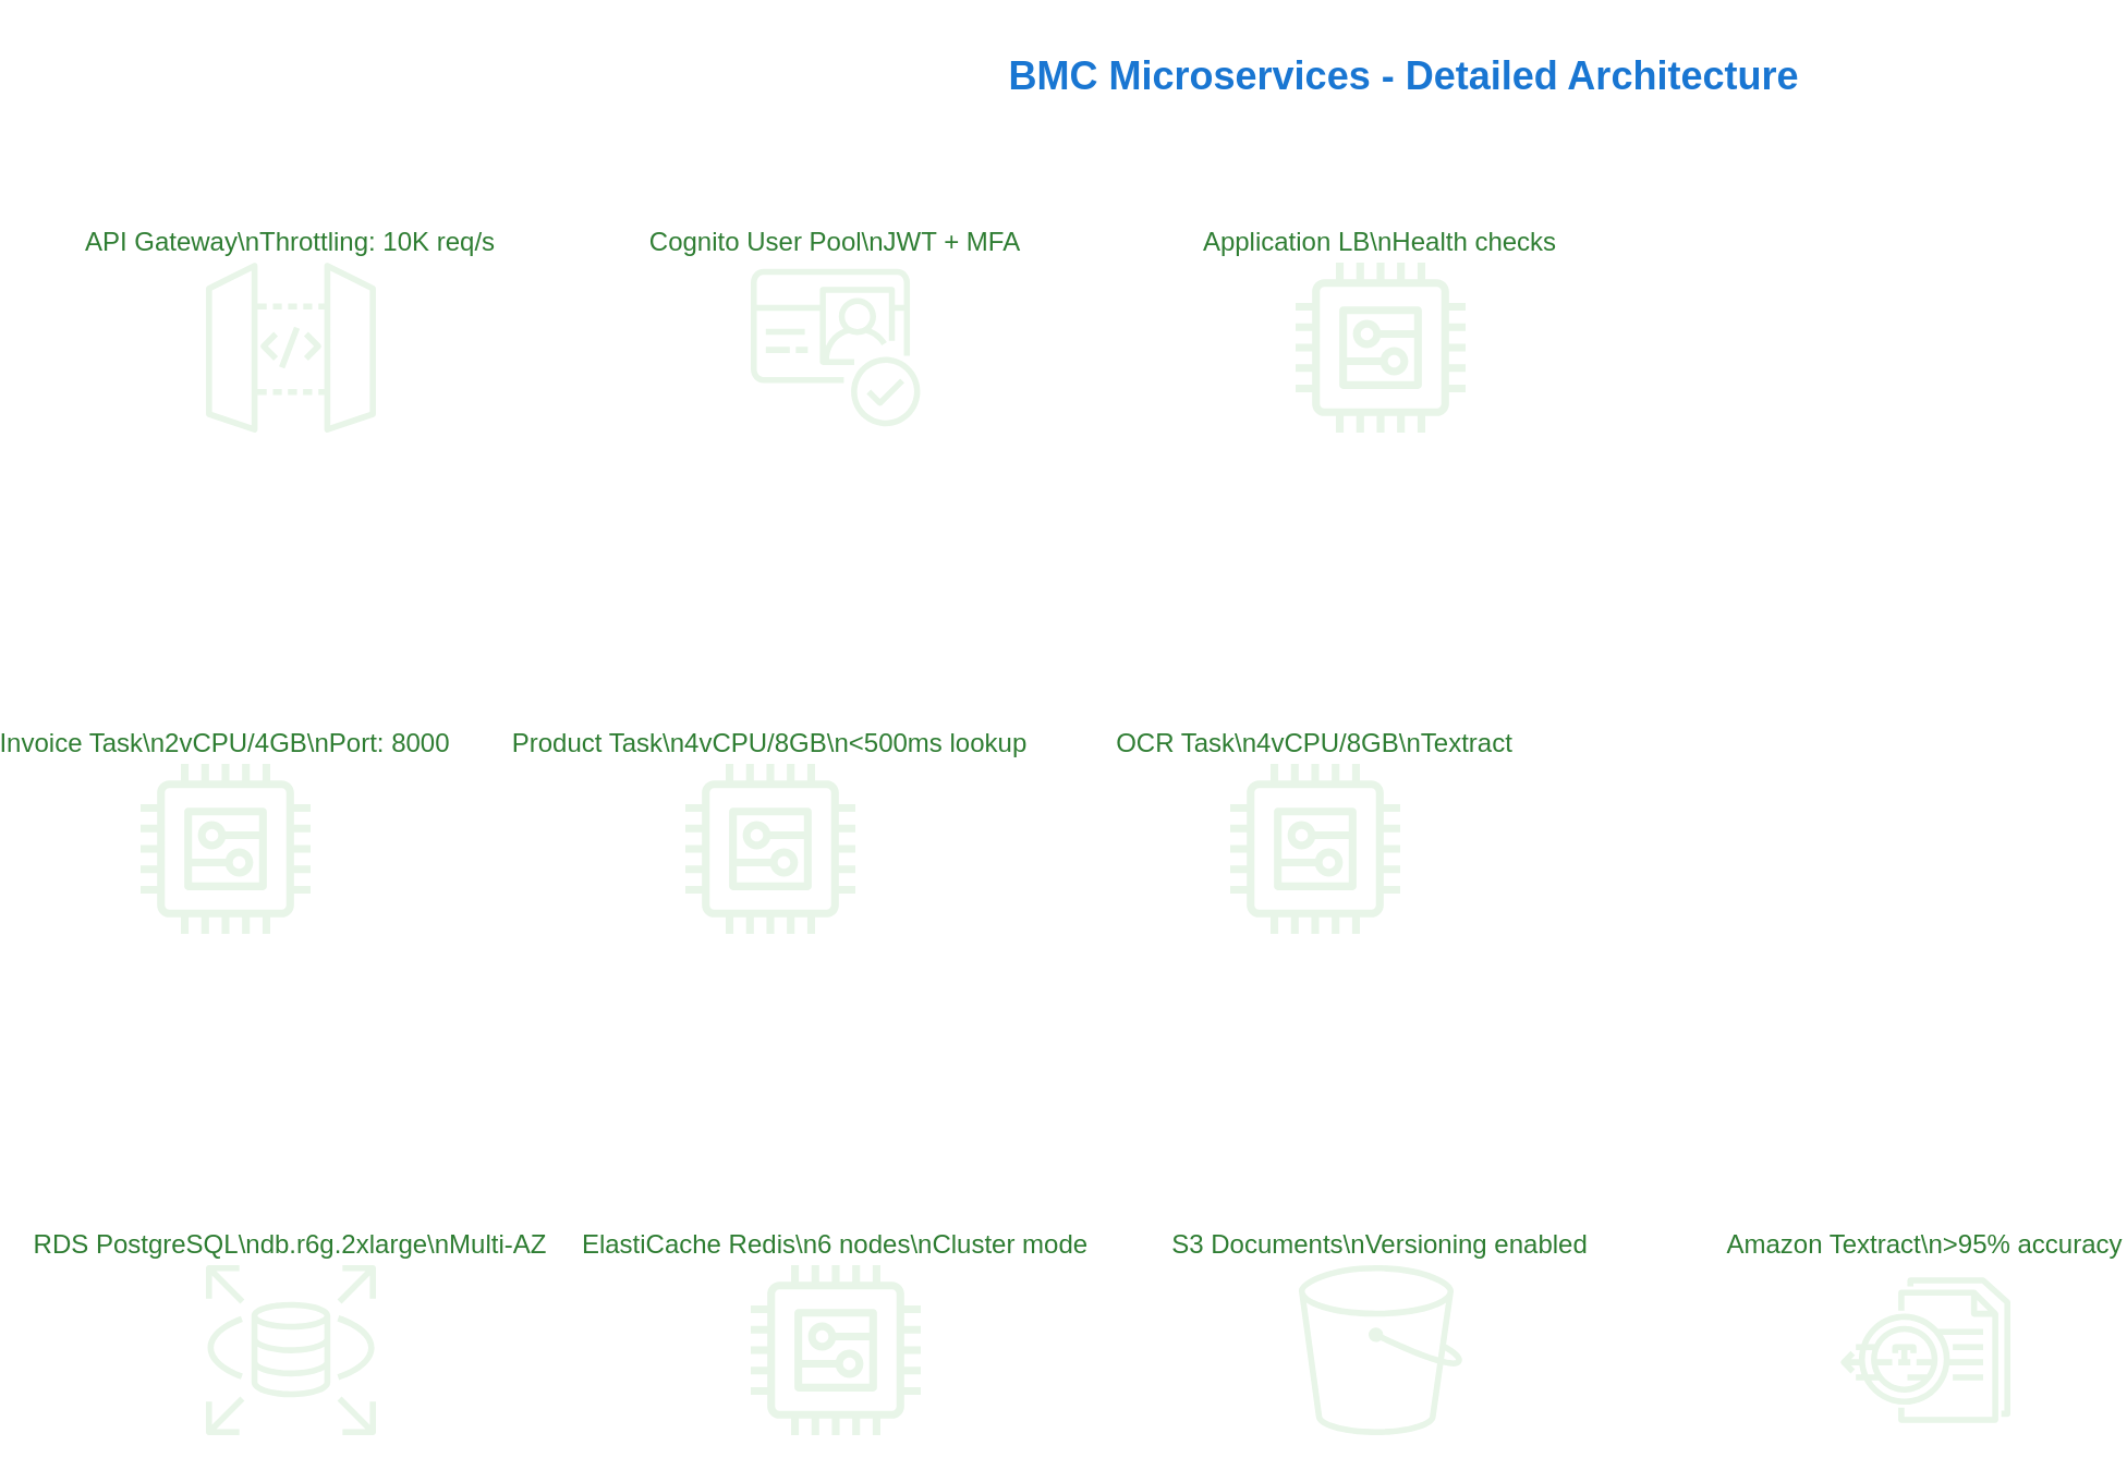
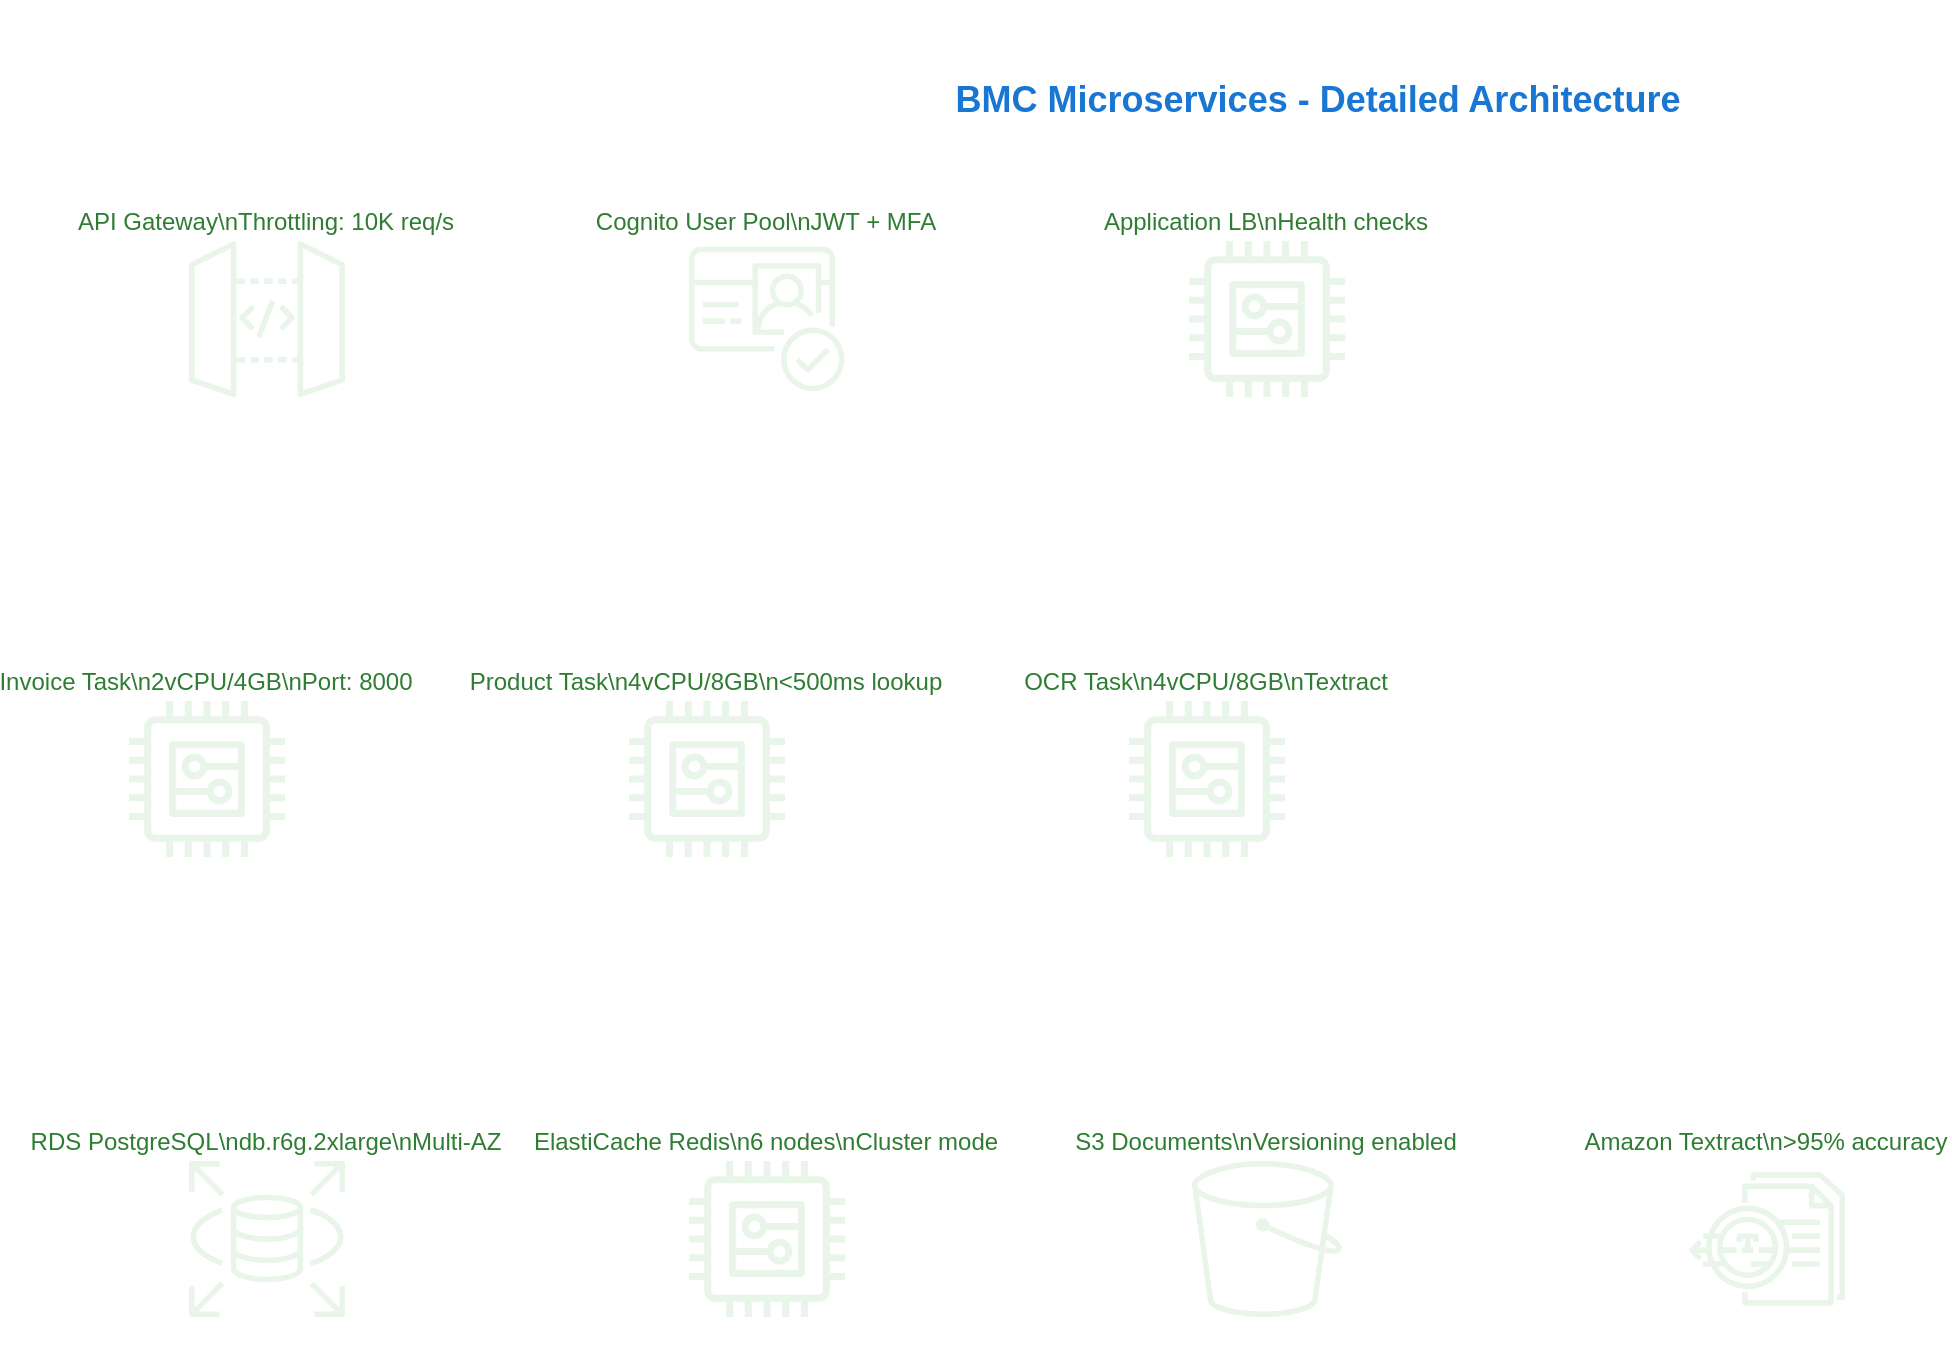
  <mxCell id="0" />
  <mxCell id="1" parent="0" />
- <mxCell id="2" value="BMC Microservices - Detailed Architecture" style="text;html=1;strokeColor=none;fillColor=none;align=center;verticalAlign=middle;whiteSpace=wrap;rounded=0;fontSize=18;fontStyle=1;fontColor=#1976D2;" vertex="1" parent="1"><mxGeometry x="300" y="20" width="600" height="30" as="geometry" /></mxCell>
+ <mxCell id="2" value="BMC Microservices - Detailed Architecture" style="text;html=1;strokeColor=none;fillColor=none;align=center;verticalAlign=middle;whiteSpace=wrap;rounded=0;fontSize=18;fontStyle=1;fontColor=#1976D2;" vertex="1" parent="1"><mxGeometry x="315" y="35" width="600" height="30" as="geometry" /></mxCell>
  <mxCell id="3" value="API Gateway\nThrottling: 10K req/s" style="shape=mxgraph.aws4.api_gateway;labelPosition=bottom;verticalLabelPosition=top;align=center;verticalAlign=bottom;fillColor=#E8F5E8;strokeColor=#4CAF50;fontColor=#2E7D32;" vertex="1" parent="1"><mxGeometry x="50" y="120" width="78" height="78" as="geometry" /></mxCell>
  <mxCell id="4" value="Cognito User Pool\nJWT + MFA" style="shape=mxgraph.aws4.cognito;labelPosition=bottom;verticalLabelPosition=top;align=center;verticalAlign=bottom;fillColor=#E8F5E8;strokeColor=#4CAF50;fontColor=#2E7D32;" vertex="1" parent="1"><mxGeometry x="300" y="120" width="78" height="78" as="geometry" /></mxCell>
  <mxCell id="5" value="Application LB\nHealth checks" style="shape=mxgraph.aws4.generic;labelPosition=bottom;verticalLabelPosition=top;align=center;verticalAlign=bottom;fillColor=#E8F5E8;strokeColor=#4CAF50;fontColor=#2E7D32;" vertex="1" parent="1"><mxGeometry x="550" y="120" width="78" height="78" as="geometry" /></mxCell>
  <mxCell id="6" value="Invoice Task\n2vCPU/4GB\nPort: 8000" style="shape=mxgraph.aws4.generic;labelPosition=bottom;verticalLabelPosition=top;align=center;verticalAlign=bottom;fillColor=#E8F5E8;strokeColor=#4CAF50;fontColor=#2E7D32;" vertex="1" parent="1"><mxGeometry x="20" y="350" width="78" height="78" as="geometry" /></mxCell>
  <mxCell id="7" value="Product Task\n4vCPU/8GB\n&lt;500ms lookup" style="shape=mxgraph.aws4.generic;labelPosition=bottom;verticalLabelPosition=top;align=center;verticalAlign=bottom;fillColor=#E8F5E8;strokeColor=#4CAF50;fontColor=#2E7D32;" vertex="1" parent="1"><mxGeometry x="270" y="350" width="78" height="78" as="geometry" /></mxCell>
  <mxCell id="8" value="OCR Task\n4vCPU/8GB\nTextract" style="shape=mxgraph.aws4.generic;labelPosition=bottom;verticalLabelPosition=top;align=center;verticalAlign=bottom;fillColor=#E8F5E8;strokeColor=#4CAF50;fontColor=#2E7D32;" vertex="1" parent="1"><mxGeometry x="520" y="350" width="78" height="78" as="geometry" /></mxCell>
  <mxCell id="9" value="RDS PostgreSQL\ndb.r6g.2xlarge\nMulti-AZ" style="shape=mxgraph.aws4.rds;labelPosition=bottom;verticalLabelPosition=top;align=center;verticalAlign=bottom;fillColor=#E8F5E8;strokeColor=#4CAF50;fontColor=#2E7D32;" vertex="1" parent="1"><mxGeometry x="50" y="580" width="78" height="78" as="geometry" /></mxCell>
  <mxCell id="10" value="ElastiCache Redis\n6 nodes\nCluster mode" style="shape=mxgraph.aws4.generic;labelPosition=bottom;verticalLabelPosition=top;align=center;verticalAlign=bottom;fillColor=#E8F5E8;strokeColor=#4CAF50;fontColor=#2E7D32;" vertex="1" parent="1"><mxGeometry x="300" y="580" width="78" height="78" as="geometry" /></mxCell>
  <mxCell id="11" value="S3 Documents\nVersioning enabled" style="shape=mxgraph.aws4.s3;labelPosition=bottom;verticalLabelPosition=top;align=center;verticalAlign=bottom;fillColor=#E8F5E8;strokeColor=#4CAF50;fontColor=#2E7D32;" vertex="1" parent="1"><mxGeometry x="550" y="580" width="78" height="78" as="geometry" /></mxCell>
  <mxCell id="12" value="Amazon Textract\n&gt;95% accuracy" style="shape=mxgraph.aws4.textract;labelPosition=bottom;verticalLabelPosition=top;align=center;verticalAlign=bottom;fillColor=#E8F5E8;strokeColor=#4CAF50;fontColor=#2E7D32;" vertex="1" parent="1"><mxGeometry x="800" y="580" width="78" height="78" as="geometry" /></mxCell>
  <mxCell id="13" style="edgeStyle=orthogonalEdgeStyle;rounded=0;orthogonalLoop=1;jettySize=auto;html=1;strokeColor=#1976D2;strokeWidth=2;" edge="1" parent="1"><mxGeometry relative="1" as="geometry" /></mxCell>
  <mxCell id="14" value="Auth" style="edgeLabel;html=1;align=center;verticalAlign=middle;resizable=0;points=[];fontSize=10;fontColor=#1976D2;" vertex="1" connectable="0" parent="13"><mxGeometry x="-0.1" y="1" relative="1" as="geometry"><mxPoint as="offset" /></mxGeometry></mxCell>
  <mxCell id="15" style="edgeStyle=orthogonalEdgeStyle;rounded=0;orthogonalLoop=1;jettySize=auto;html=1;strokeColor=#1976D2;strokeWidth=2;" edge="1" parent="1"><mxGeometry relative="1" as="geometry" /></mxCell>
  <mxCell id="16" value="Authorized" style="edgeLabel;html=1;align=center;verticalAlign=middle;resizable=0;points=[];fontSize=10;fontColor=#1976D2;" vertex="1" connectable="0" parent="15"><mxGeometry x="-0.1" y="1" relative="1" as="geometry"><mxPoint as="offset" /></mxGeometry></mxCell>
  <mxCell id="17" style="edgeStyle=orthogonalEdgeStyle;rounded=0;orthogonalLoop=1;jettySize=auto;html=1;strokeColor=#1976D2;strokeWidth=2;" edge="1" parent="1"><mxGeometry relative="1" as="geometry" /></mxCell>
  <mxCell id="18" value="Route" style="edgeLabel;html=1;align=center;verticalAlign=middle;resizable=0;points=[];fontSize=10;fontColor=#1976D2;" vertex="1" connectable="0" parent="17"><mxGeometry x="-0.1" y="1" relative="1" as="geometry"><mxPoint as="offset" /></mxGeometry></mxCell>
  <mxCell id="19" style="edgeStyle=orthogonalEdgeStyle;rounded=0;orthogonalLoop=1;jettySize=auto;html=1;strokeColor=#1976D2;strokeWidth=2;" edge="1" parent="1"><mxGeometry relative="1" as="geometry" /></mxCell>
  <mxCell id="20" value="Route" style="edgeLabel;html=1;align=center;verticalAlign=middle;resizable=0;points=[];fontSize=10;fontColor=#1976D2;" vertex="1" connectable="0" parent="19"><mxGeometry x="-0.1" y="1" relative="1" as="geometry"><mxPoint as="offset" /></mxGeometry></mxCell>
  <mxCell id="21" style="edgeStyle=orthogonalEdgeStyle;rounded=0;orthogonalLoop=1;jettySize=auto;html=1;strokeColor=#1976D2;strokeWidth=2;" edge="1" parent="1"><mxGeometry relative="1" as="geometry" /></mxCell>
  <mxCell id="22" value="Route" style="edgeLabel;html=1;align=center;verticalAlign=middle;resizable=0;points=[];fontSize=10;fontColor=#1976D2;" vertex="1" connectable="0" parent="21"><mxGeometry x="-0.1" y="1" relative="1" as="geometry"><mxPoint as="offset" /></mxGeometry></mxCell>
  <mxCell id="23" style="edgeStyle=orthogonalEdgeStyle;rounded=0;orthogonalLoop=1;jettySize=auto;html=1;strokeColor=#1976D2;strokeWidth=2;" edge="1" parent="1"><mxGeometry relative="1" as="geometry" /></mxCell>
  <mxCell id="24" value="Write" style="edgeLabel;html=1;align=center;verticalAlign=middle;resizable=0;points=[];fontSize=10;fontColor=#1976D2;" vertex="1" connectable="0" parent="23"><mxGeometry x="-0.1" y="1" relative="1" as="geometry"><mxPoint as="offset" /></mxGeometry></mxCell>
  <mxCell id="25" style="edgeStyle=orthogonalEdgeStyle;rounded=0;orthogonalLoop=1;jettySize=auto;html=1;strokeColor=#1976D2;strokeWidth=2;" edge="1" parent="1"><mxGeometry relative="1" as="geometry" /></mxCell>
  <mxCell id="26" value="Cache" style="edgeLabel;html=1;align=center;verticalAlign=middle;resizable=0;points=[];fontSize=10;fontColor=#1976D2;" vertex="1" connectable="0" parent="25"><mxGeometry x="-0.1" y="1" relative="1" as="geometry"><mxPoint as="offset" /></mxGeometry></mxCell>
  <mxCell id="27" style="edgeStyle=orthogonalEdgeStyle;rounded=0;orthogonalLoop=1;jettySize=auto;html=1;strokeColor=#1976D2;strokeWidth=2;" edge="1" parent="1"><mxGeometry relative="1" as="geometry" /></mxCell>
  <mxCell id="28" value="60M lookup" style="edgeLabel;html=1;align=center;verticalAlign=middle;resizable=0;points=[];fontSize=10;fontColor=#1976D2;" vertex="1" connectable="0" parent="27"><mxGeometry x="-0.1" y="1" relative="1" as="geometry"><mxPoint as="offset" /></mxGeometry></mxCell>
  <mxCell id="29" style="edgeStyle=orthogonalEdgeStyle;rounded=0;orthogonalLoop=1;jettySize=auto;html=1;strokeColor=#1976D2;strokeWidth=2;" edge="1" parent="1"><mxGeometry relative="1" as="geometry" /></mxCell>
  <mxCell id="30" value="OCR &gt;95%" style="edgeLabel;html=1;align=center;verticalAlign=middle;resizable=0;points=[];fontSize=10;fontColor=#1976D2;" vertex="1" connectable="0" parent="29"><mxGeometry x="-0.1" y="1" relative="1" as="geometry"><mxPoint as="offset" /></mxGeometry></mxCell>
  <mxCell id="31" style="edgeStyle=orthogonalEdgeStyle;rounded=0;orthogonalLoop=1;jettySize=auto;html=1;strokeColor=#1976D2;strokeWidth=2;" edge="1" parent="1"><mxGeometry relative="1" as="geometry" /></mxCell>
  <mxCell id="32" value="Documents" style="edgeLabel;html=1;align=center;verticalAlign=middle;resizable=0;points=[];fontSize=10;fontColor=#1976D2;" vertex="1" connectable="0" parent="31"><mxGeometry x="-0.1" y="1" relative="1" as="geometry"><mxPoint as="offset" /></mxGeometry></mxCell>
